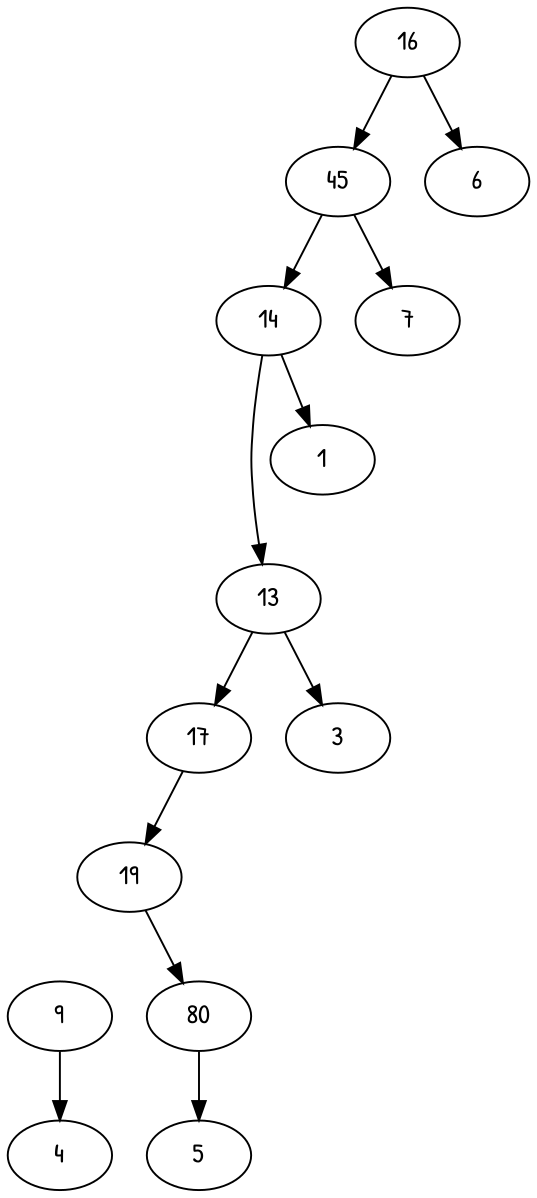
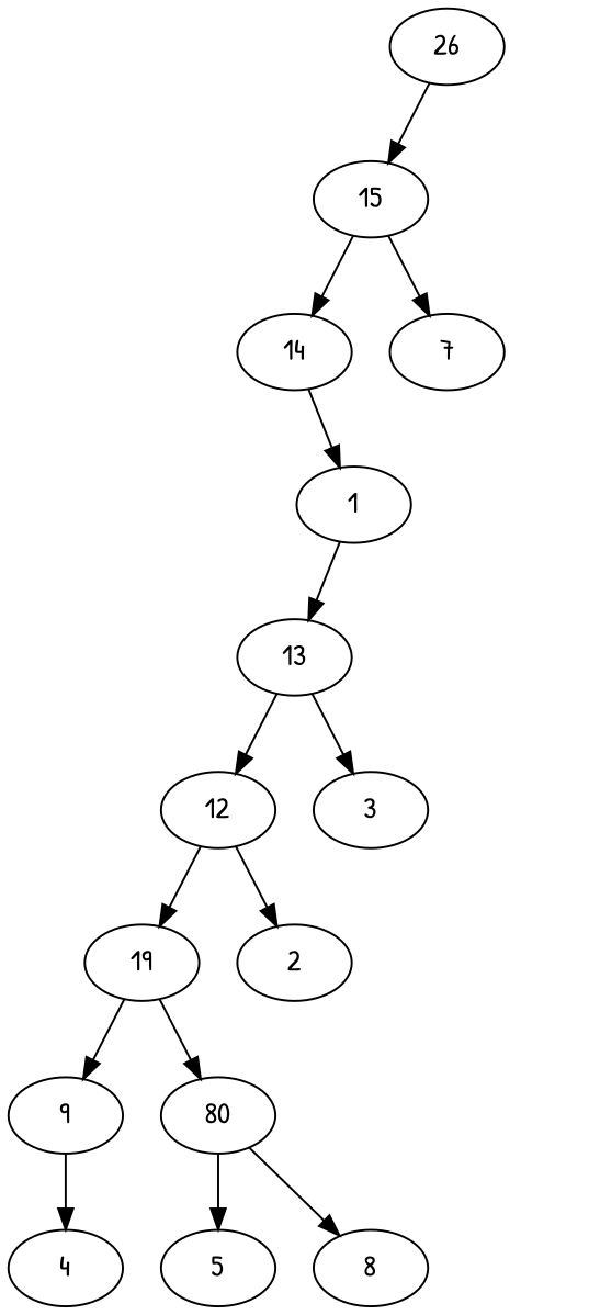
  digraph {
    fontname="Patrick Hand"
    node [fontname="Patrick Hand"]
    edge [fontname="Patrick Hand"]
    9
    4
    n3 [label=80]
    5
+   8
    n6 [label=19]
-   12 [label=17]
+   12
+   2
    13
    3
    14
    1
-   15 [label=45]
+   15
    7
-   16
-   6
+   16 [label=26]
    9 -> 4
    n3 -> 5
+   n3 -> 8
+   n6 -> 9
    n6 -> n3
    12 -> n6
+   12 -> 2
    13 -> 12
    13 -> 3
-   14 -> 13
+   1 -> 13
    14 -> 1
    15 -> 14
    15 -> 7
    16 -> 15
-   16 -> 6
  }
